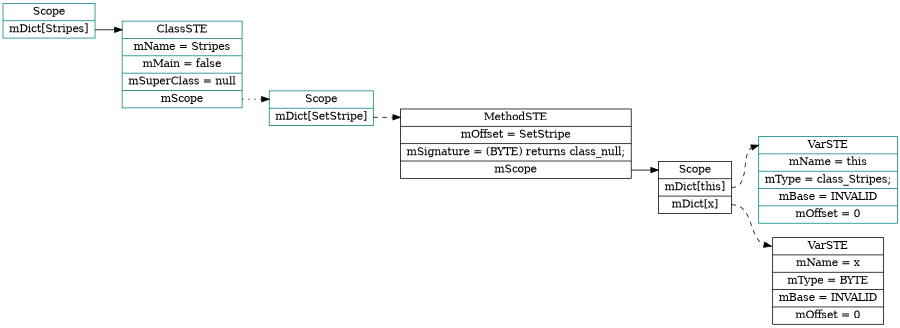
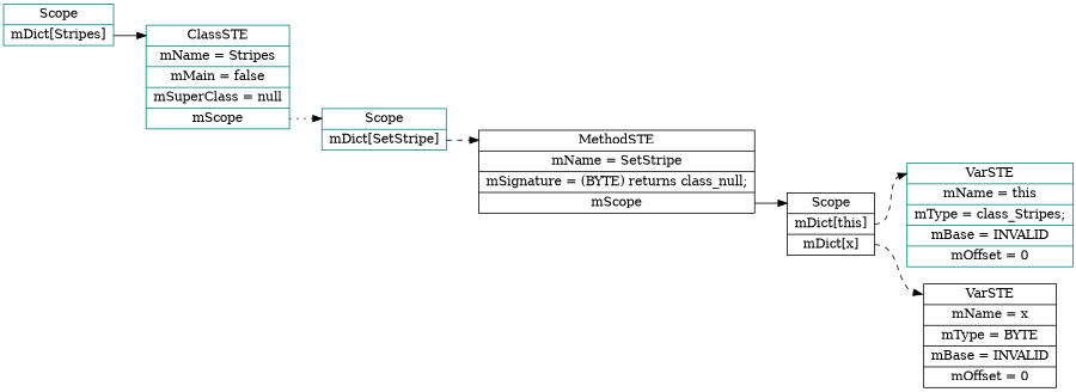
  digraph {
    rankdir=LR
    node [shape=record color=teal]
    edge [headport=f0 tailport=f1 style=dashed]
    n1 [label=" <f0> Scope | <f1> mDict\[Stripes\] "]
    n2 [label=" <f0> ClassSTE | <f1> mName = Stripes| <f2> mMain = false| <f3> mSuperClass = null| <f4> mScope "]
    n3 [label=" <f0> Scope | <f1> mDict\[SetStripe\] "]
-   n4 [label=" <f0> MethodSTE | <f1> mOffset = SetStripe| <f2> mSignature = (BYTE) returns class_null;| <f3> mScope " color=black]
+   n4 [label=" <f0> MethodSTE | <f1> mName = SetStripe| <f2> mSignature = (BYTE) returns class_null;| <f3> mScope " color=black]
    n5 [label=" <f0> Scope | <f1> mDict\[this\] | <f2> mDict\[x\] " color=black]
    n6 [label=" <f0> VarSTE | <f1> mName = this| <f2> mType = class_Stripes;| <f3> mBase = INVALID| <f4> mOffset = 0"]
    n7 [label=" <f0> VarSTE | <f1> mName = x| <f2> mType = BYTE| <f3> mBase = INVALID| <f4> mOffset = 0" color=black]
    n1 -> n2 [style=solid]
    n2 -> n3 [tailport=f4 style=dotted]
    n3 -> n4
    n4 -> n5 [tailport=f3 style=solid]
    n5 -> n6
    n5 -> n7 [tailport=f2]
  }
